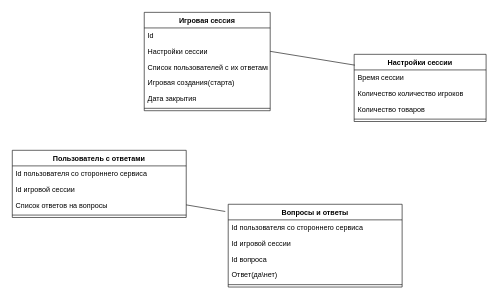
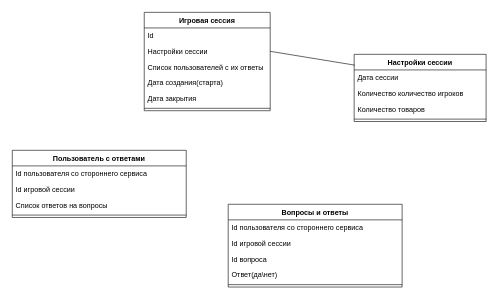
  <mxCell id="0" />
  <mxCell id="1" parent="0" />
  <mxCell id="2" value="Настройки сессии" style="swimlane;fontStyle=1;align=center;verticalAlign=top;childLayout=stackLayout;horizontal=1;startSize=26;horizontalStack=0;resizeParent=1;resizeParentMax=0;resizeLast=0;collapsible=1;marginBottom=0;" vertex="1" parent="1"><mxGeometry x="590" y="90" width="220" height="112" as="geometry" /></mxCell>
- <mxCell id="3" value="Время сессии" style="text;strokeColor=none;fillColor=none;align=left;verticalAlign=top;spacingLeft=4;spacingRight=4;overflow=hidden;rotatable=0;points=[[0,0.5],[1,0.5]];portConstraint=eastwest;" vertex="1" parent="2"><mxGeometry y="26" width="220" height="26" as="geometry" /></mxCell>
+ <mxCell id="3" value="Дата сессии" style="text;strokeColor=none;fillColor=none;align=left;verticalAlign=top;spacingLeft=4;spacingRight=4;overflow=hidden;rotatable=0;points=[[0,0.5],[1,0.5]];portConstraint=eastwest;" vertex="1" parent="2"><mxGeometry y="26" width="220" height="26" as="geometry" /></mxCell>
  <mxCell id="4" value="Количество количество игроков" style="text;strokeColor=none;fillColor=none;align=left;verticalAlign=top;spacingLeft=4;spacingRight=4;overflow=hidden;rotatable=0;points=[[0,0.5],[1,0.5]];portConstraint=eastwest;" vertex="1" parent="2"><mxGeometry y="52" width="220" height="26" as="geometry" /></mxCell>
  <mxCell id="5" value="Количество товаров" style="text;strokeColor=none;fillColor=none;align=left;verticalAlign=top;spacingLeft=4;spacingRight=4;overflow=hidden;rotatable=0;points=[[0,0.5],[1,0.5]];portConstraint=eastwest;" vertex="1" parent="2"><mxGeometry y="78" width="220" height="26" as="geometry" /></mxCell>
  <mxCell id="6" value="" style="line;strokeWidth=1;fillColor=none;align=left;verticalAlign=middle;spacingTop=-1;spacingLeft=3;spacingRight=3;rotatable=0;labelPosition=right;points=[];portConstraint=eastwest;" vertex="1" parent="2"><mxGeometry y="104" width="220" height="8" as="geometry" /></mxCell>
  <mxCell id="7" value="" style="endArrow=none;html=1;exitX=1;exitY=0.5;exitDx=0;exitDy=0;entryX=0.005;entryY=0.161;entryDx=0;entryDy=0;entryPerimeter=0;" edge="1" parent="1" source="22" target="2"><mxGeometry width="50" height="50" relative="1" as="geometry"><mxPoint x="510" y="210" as="sourcePoint" /><mxPoint x="585" y="111" as="targetPoint" /></mxGeometry></mxCell>
  <mxCell id="8" value="Пользователь с ответами" style="swimlane;fontStyle=1;align=center;verticalAlign=top;childLayout=stackLayout;horizontal=1;startSize=26;horizontalStack=0;resizeParent=1;resizeParentMax=0;resizeLast=0;collapsible=1;marginBottom=0;" vertex="1" parent="1"><mxGeometry x="20" y="250" width="290" height="112" as="geometry" /></mxCell>
  <mxCell id="9" value="Id пользователя со стороннего сервиса" style="text;strokeColor=none;fillColor=none;align=left;verticalAlign=top;spacingLeft=4;spacingRight=4;overflow=hidden;rotatable=0;points=[[0,0.5],[1,0.5]];portConstraint=eastwest;" vertex="1" parent="8"><mxGeometry y="26" width="290" height="26" as="geometry" /></mxCell>
  <mxCell id="10" value="Id игровой сессии" style="text;strokeColor=none;fillColor=none;align=left;verticalAlign=top;spacingLeft=4;spacingRight=4;overflow=hidden;rotatable=0;points=[[0,0.5],[1,0.5]];portConstraint=eastwest;" vertex="1" parent="8"><mxGeometry y="52" width="290" height="26" as="geometry" /></mxCell>
  <mxCell id="11" value="Список ответов на вопросы" style="text;strokeColor=none;fillColor=none;align=left;verticalAlign=top;spacingLeft=4;spacingRight=4;overflow=hidden;rotatable=0;points=[[0,0.5],[1,0.5]];portConstraint=eastwest;" vertex="1" parent="8"><mxGeometry y="78" width="290" height="26" as="geometry" /></mxCell>
  <mxCell id="12" value="" style="line;strokeWidth=1;fillColor=none;align=left;verticalAlign=middle;spacingTop=-1;spacingLeft=3;spacingRight=3;rotatable=0;labelPosition=right;points=[];portConstraint=eastwest;" vertex="1" parent="8"><mxGeometry y="104" width="290" height="8" as="geometry" /></mxCell>
- <mxCell id="13" value="" style="endArrow=none;html=1;entryX=1;entryY=0.5;entryDx=0;entryDy=0;exitX=-0.017;exitY=0.087;exitDx=0;exitDy=0;exitPerimeter=0;" edge="1" parent="1" source="14" target="11"><mxGeometry width="50" height="50" relative="1" as="geometry"><mxPoint x="470" y="480" as="sourcePoint" /><mxPoint x="520" y="430" as="targetPoint" /></mxGeometry></mxCell>
  <mxCell id="14" value="Вопросы и ответы" style="swimlane;fontStyle=1;align=center;verticalAlign=top;childLayout=stackLayout;horizontal=1;startSize=26;horizontalStack=0;resizeParent=1;resizeParentMax=0;resizeLast=0;collapsible=1;marginBottom=0;" vertex="1" parent="1"><mxGeometry x="380" y="340" width="290" height="138" as="geometry" /></mxCell>
  <mxCell id="15" value="Id пользователя со стороннего сервиса" style="text;strokeColor=none;fillColor=none;align=left;verticalAlign=top;spacingLeft=4;spacingRight=4;overflow=hidden;rotatable=0;points=[[0,0.5],[1,0.5]];portConstraint=eastwest;" vertex="1" parent="14"><mxGeometry y="26" width="290" height="26" as="geometry" /></mxCell>
  <mxCell id="16" value="Id игровой сессии" style="text;strokeColor=none;fillColor=none;align=left;verticalAlign=top;spacingLeft=4;spacingRight=4;overflow=hidden;rotatable=0;points=[[0,0.5],[1,0.5]];portConstraint=eastwest;" vertex="1" parent="14"><mxGeometry y="52" width="290" height="26" as="geometry" /></mxCell>
  <mxCell id="17" value="Id вопроса" style="text;strokeColor=none;fillColor=none;align=left;verticalAlign=top;spacingLeft=4;spacingRight=4;overflow=hidden;rotatable=0;points=[[0,0.5],[1,0.5]];portConstraint=eastwest;" vertex="1" parent="14"><mxGeometry y="78" width="290" height="26" as="geometry" /></mxCell>
  <mxCell id="18" value="Ответ(да\нет)" style="text;strokeColor=none;fillColor=none;align=left;verticalAlign=top;spacingLeft=4;spacingRight=4;overflow=hidden;rotatable=0;points=[[0,0.5],[1,0.5]];portConstraint=eastwest;" vertex="1" parent="14"><mxGeometry y="104" width="290" height="26" as="geometry" /></mxCell>
  <mxCell id="19" value="" style="line;strokeWidth=1;fillColor=none;align=left;verticalAlign=middle;spacingTop=-1;spacingLeft=3;spacingRight=3;rotatable=0;labelPosition=right;points=[];portConstraint=eastwest;" vertex="1" parent="14"><mxGeometry y="130" width="290" height="8" as="geometry" /></mxCell>
  <mxCell id="20" value="Игровая сессия" style="swimlane;fontStyle=1;align=center;verticalAlign=top;childLayout=stackLayout;horizontal=1;startSize=26;horizontalStack=0;resizeParent=1;resizeParentMax=0;resizeLast=0;collapsible=1;marginBottom=0;" vertex="1" parent="1"><mxGeometry x="240" y="20" width="210" height="164" as="geometry" /></mxCell>
  <mxCell id="21" value="Id" style="text;strokeColor=none;fillColor=none;align=left;verticalAlign=top;spacingLeft=4;spacingRight=4;overflow=hidden;rotatable=0;points=[[0,0.5],[1,0.5]];portConstraint=eastwest;" vertex="1" parent="20"><mxGeometry y="26" width="210" height="26" as="geometry" /></mxCell>
  <mxCell id="22" value="Настройки сессии" style="text;strokeColor=none;fillColor=none;align=left;verticalAlign=top;spacingLeft=4;spacingRight=4;overflow=hidden;rotatable=0;points=[[0,0.5],[1,0.5]];portConstraint=eastwest;" vertex="1" parent="20"><mxGeometry y="52" width="210" height="26" as="geometry" /></mxCell>
- <mxCell id="23" value="Список пользователей с их ответами" style="text;strokeColor=none;fillColor=none;align=left;verticalAlign=top;spacingLeft=4;spacingRight=4;overflow=hidden;rotatable=0;points=[[0,0.5],[1,0.5]];portConstraint=eastwest;" vertex="1" parent="20"><mxGeometry y="78" width="210" height="26" as="geometry" /></mxCell>
- <mxCell id="24" value="Игровая создания(старта)" style="text;strokeColor=none;fillColor=none;align=left;verticalAlign=top;spacingLeft=4;spacingRight=4;overflow=hidden;rotatable=0;points=[[0,0.5],[1,0.5]];portConstraint=eastwest;" vertex="1" parent="20"><mxGeometry y="104" width="210" height="26" as="geometry" /></mxCell>
+ <mxCell id="23" value="Список пользователей с их ответы" style="text;strokeColor=none;fillColor=none;align=left;verticalAlign=top;spacingLeft=4;spacingRight=4;overflow=hidden;rotatable=0;points=[[0,0.5],[1,0.5]];portConstraint=eastwest;" vertex="1" parent="20"><mxGeometry y="78" width="210" height="26" as="geometry" /></mxCell>
+ <mxCell id="24" value="Дата создания(старта)" style="text;strokeColor=none;fillColor=none;align=left;verticalAlign=top;spacingLeft=4;spacingRight=4;overflow=hidden;rotatable=0;points=[[0,0.5],[1,0.5]];portConstraint=eastwest;" vertex="1" parent="20"><mxGeometry y="104" width="210" height="26" as="geometry" /></mxCell>
  <mxCell id="25" value="Дата закрытия" style="text;strokeColor=none;fillColor=none;align=left;verticalAlign=top;spacingLeft=4;spacingRight=4;overflow=hidden;rotatable=0;points=[[0,0.5],[1,0.5]];portConstraint=eastwest;" vertex="1" parent="20"><mxGeometry y="130" width="210" height="26" as="geometry" /></mxCell>
  <mxCell id="26" value="" style="line;strokeWidth=1;fillColor=none;align=left;verticalAlign=middle;spacingTop=-1;spacingLeft=3;spacingRight=3;rotatable=0;labelPosition=right;points=[];portConstraint=eastwest;" vertex="1" parent="20"><mxGeometry y="156" width="210" height="8" as="geometry" /></mxCell>
